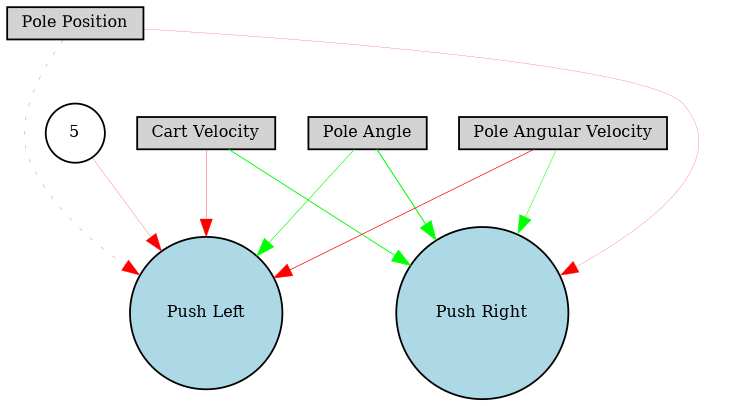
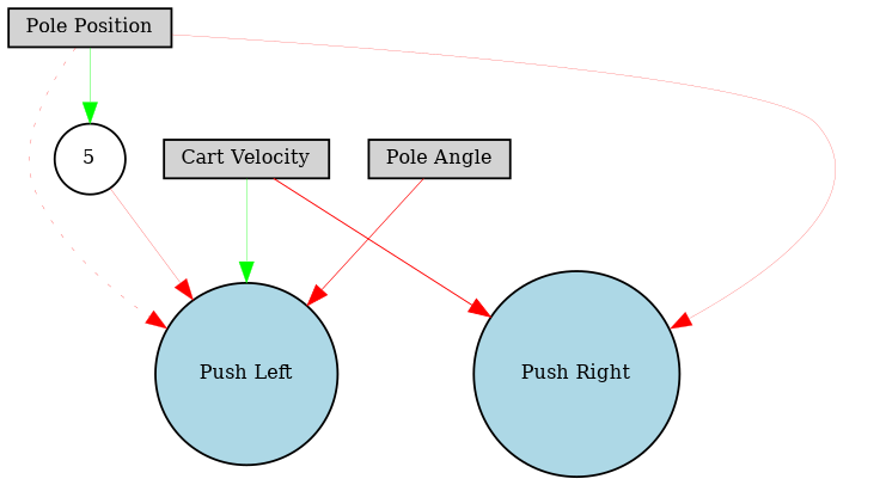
  digraph {
    node [fillcolor=lightgray fontsize=9 shape=box style=filled]
    edge [color=red style=solid]
    n1 [height=0.2 label="Pole Position" width=0.2]
    "Push Left" [fillcolor=lightblue height=0.2 shape=circle width=0.2]
    "Push Right" [fillcolor=lightblue height=0.2 shape=circle width=0.2]
    5 [fillcolor=white height=0.2 shape=circle width=0.2]
    "Cart Velocity" [height=0.2 width=0.2]
    "Pole Angle" [height=0.2 width=0.2]
-   "Pole Angular Velocity" [height=0.2 width=0.2]
    n1 -> "Push Left" [penwidth=0.1450437806584323 style=dotted]
    n1 -> "Push Right" [penwidth=0.11241671971633792]
+   n1 -> 5 [color=green penwidth=0.21537435985896852]
    5 -> "Push Left" [penwidth=0.13227768760486874]
-   "Cart Velocity" -> "Push Left" [penwidth=0.18667189926094452]
-   "Cart Velocity" -> "Push Right" [color=green penwidth=0.5179451114290121]
-   "Pole Angle" -> "Push Left" [color=green penwidth=0.35238259949183204]
-   "Pole Angle" -> "Push Right" [color=green penwidth=0.5894460670693442]
-   "Pole Angular Velocity" -> "Push Left" [penwidth=0.397183721502149]
-   "Pole Angular Velocity" -> "Push Right" [color=green penwidth=0.2848084128712163]
+   "Cart Velocity" -> "Push Left" [color=green penwidth=0.18667189926094452]
+   "Cart Velocity" -> "Push Right" [penwidth=0.5179451114290121]
+   "Pole Angle" -> "Push Left" [penwidth=0.35238259949183204]
  }
